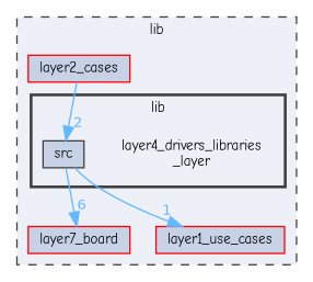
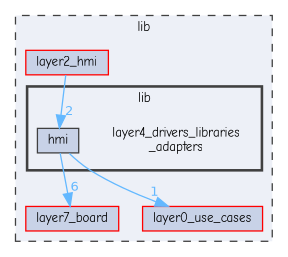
  digraph {
    compound=true
    fontname="Comic Neue"
    node [fontname="Comic Neue" fontsize=10 shape=box color=red fillcolor="#c8d2e7" style=filled]
    edge [color=steelblue1 fontcolor=steelblue1 fontname="Comic Neue" fontsize=10 labeldistance=1.5 labelfontname=Helvetica labelfontsize=10]
-   n1 [height=0.2 label="layer4_drivers_libraries\l_layer" shape=plaintext width=0.4 color="" fillcolor="" style=""]
-   n2 [color=grey25 height=0.2 label=src width=0.4]
-   n3 [height=0.2 label=layer2_cases width=0.4]
+   n1 [height=0.2 label="layer4_drivers_libraries\l_adapters" shape=plaintext width=0.4 color="" fillcolor="" style=""]
+   n2 [color=grey25 height=0.2 label=hmi width=0.4]
+   n3 [height=0.2 label=layer2_hmi width=0.4]
    n4 [height=0.2 label=layer7_board width=0.4]
-   n5 [height=0.2 label=layer1_use_cases width=0.4]
+   n5 [height=0.2 label=layer0_use_cases width=0.4]
    subgraph cluster_1 {
      bgcolor="#edf0f7"
      fontsize=10
      label=lib
      pencolor=grey25
      style="filled,dashed"
      n3
      n4
      n5
      subgraph cluster_2 {
        bgcolor="#edf0f7"
        fontsize=10
        label=lib
        pencolor=grey25
        style="filled,bold"
        n1
        n2
      }
    }
    n2 -> n4 [headlabel=6]
    n2 -> n5 [headlabel=1]
    n3 -> n2 [headlabel=2]
  }
